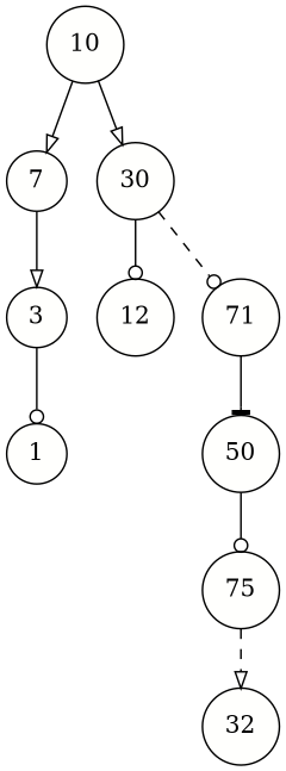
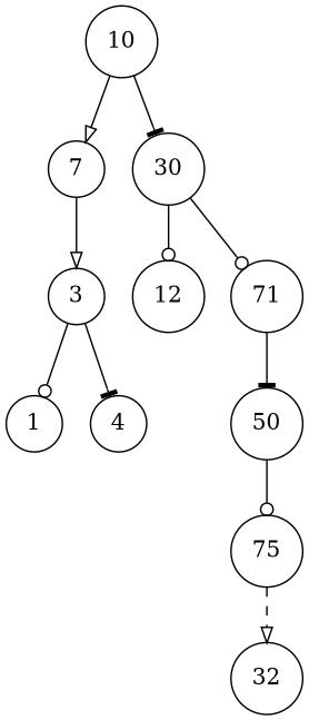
  digraph {
    node [color=black fillcolor="#FFFFFD" shape=circle style=filled]
    edge [arrowhead=odot color=black style=solid]
    10
    7
    n3 [label=30]
    3
    12
    n6 [label=71]
    1
+   4
    50
    75
    32
    10 -> 7 [arrowhead=onormal]
-   10 -> n3 [arrowhead=onormal]
+   10 -> n3 [arrowhead=tee]
    7 -> 3 [arrowhead=onormal]
    n3 -> 12
-   n3 -> n6 [style=dashed]
+   n3 -> n6
    3 -> 1
+   3 -> 4 [arrowhead=tee]
    n6 -> 50 [arrowhead=tee]
    50 -> 75
    75 -> 32 [arrowhead=onormal style=dashed]
  }
